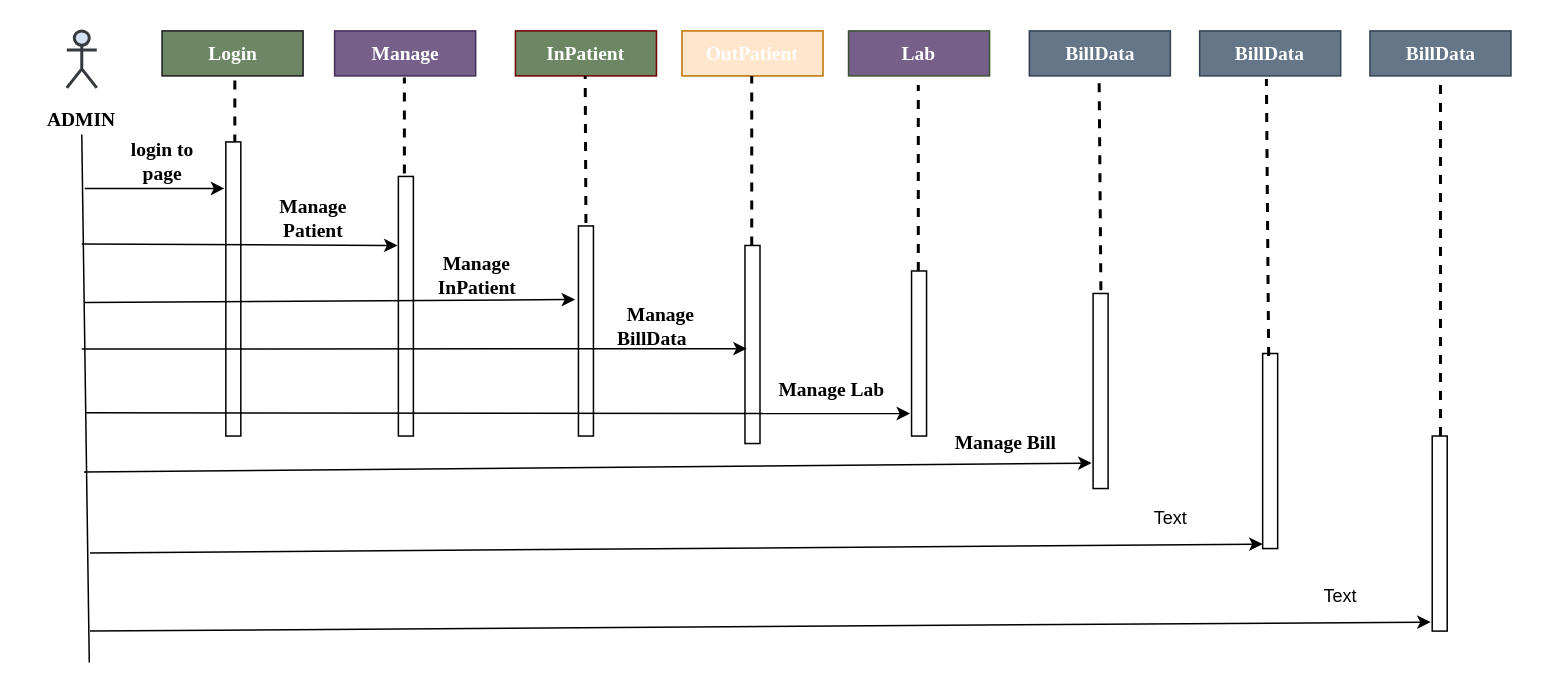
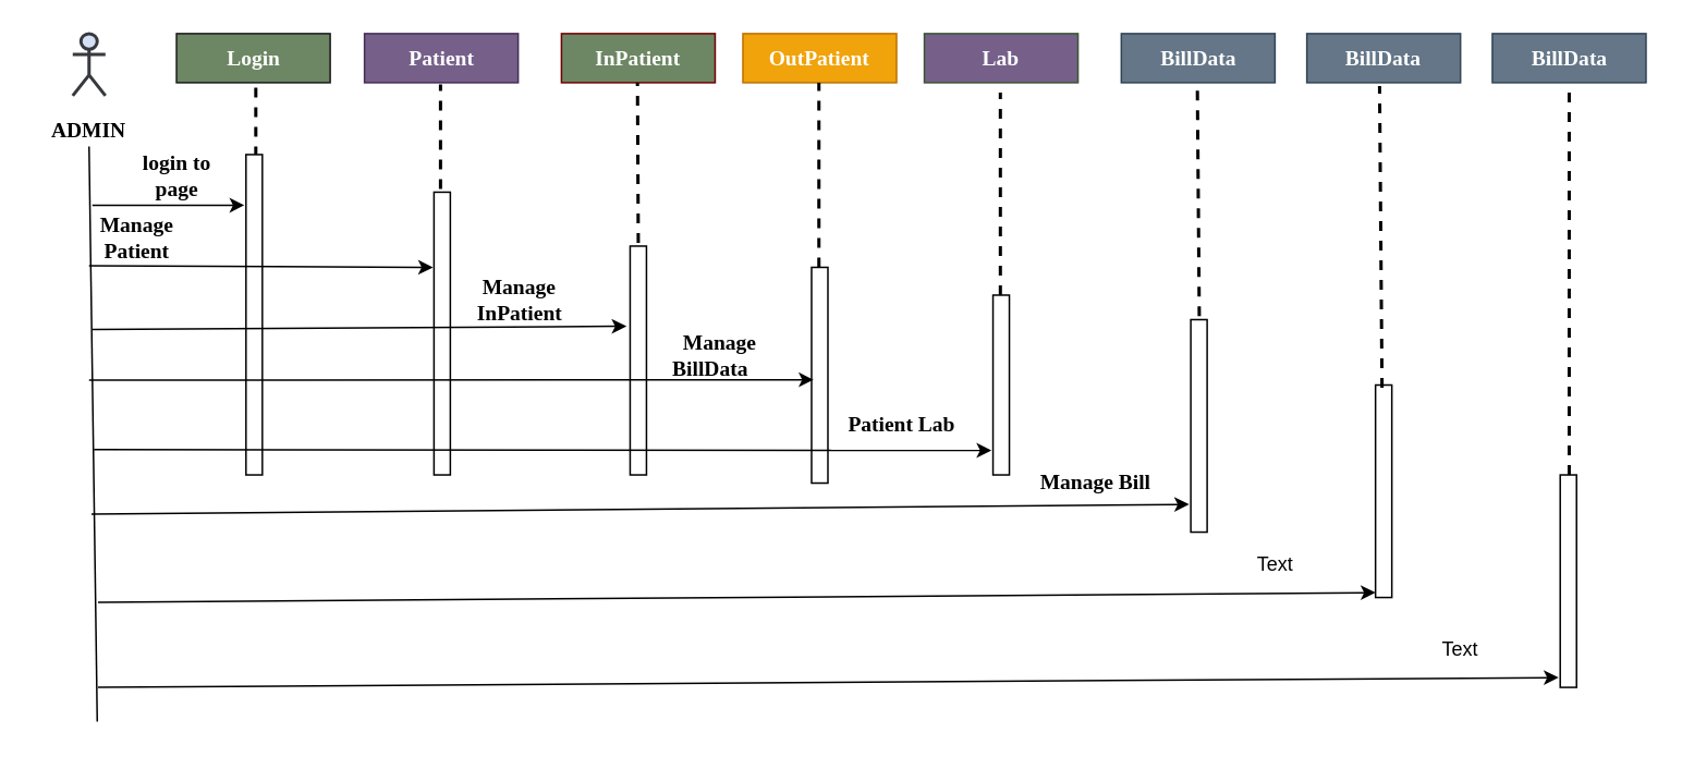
  <mxCell id="0" />
  <mxCell id="1" parent="0" />
  <mxCell id="2" value="&lt;font style=&quot;font-size: 14px&quot;&gt;Actor&lt;/font&gt;" style="shape=umlActor;verticalLabelPosition=bottom;labelBackgroundColor=#ffffff;verticalAlign=top;html=1;outlineConnect=0;strokeWidth=2;fillColor=#D4E1F5;strokeColor=#36393d;" parent="1" vertex="1"><mxGeometry x="44" y="20" width="20" height="38" as="geometry" /></mxCell>
- <mxCell id="3" value="Manage" style="rounded=0;whiteSpace=wrap;html=1;fontStyle=1;fontFamily=Georgia;fontSize=13;fillColor=#76608a;strokeColor=#432D57;fontColor=#ffffff;" parent="1" vertex="1"><mxGeometry x="222.5" y="20" width="94" height="30" as="geometry" /></mxCell>
+ <mxCell id="3" value="Patient" style="rounded=0;whiteSpace=wrap;html=1;fontStyle=1;fontFamily=Georgia;fontSize=13;fillColor=#76608a;strokeColor=#432D57;fontColor=#ffffff;" parent="1" vertex="1"><mxGeometry x="222.5" y="20" width="94" height="30" as="geometry" /></mxCell>
  <mxCell id="4" value="InPatient" style="rounded=0;whiteSpace=wrap;html=1;fontStyle=1;fontFamily=Georgia;fontSize=13;fillColor=#6d8764;strokeColor=#6F0000;fontColor=#ffffff;" parent="1" vertex="1"><mxGeometry x="343" y="20" width="94" height="30" as="geometry" /></mxCell>
- <mxCell id="5" value="OutPatient" style="rounded=0;whiteSpace=wrap;html=1;fontFamily=Georgia;fontStyle=1;fontSize=13;fillColor=#ffe6cc;strokeColor=#BD7000;fontColor=#ffffff;" parent="1" vertex="1"><mxGeometry x="454" y="20" width="94" height="30" as="geometry" /></mxCell>
+ <mxCell id="5" value="OutPatient" style="rounded=0;whiteSpace=wrap;html=1;fontFamily=Georgia;fontStyle=1;fontSize=13;fillColor=#f0a30a;strokeColor=#BD7000;fontColor=#ffffff;" parent="1" vertex="1"><mxGeometry x="454" y="20" width="94" height="30" as="geometry" /></mxCell>
  <mxCell id="6" value="&lt;b&gt;&lt;font face=&quot;Georgia&quot;&gt;Lab&lt;/font&gt;&lt;/b&gt;" style="rounded=0;whiteSpace=wrap;html=1;fontSize=13;fillColor=#76608a;strokeColor=#3A5431;fontColor=#ffffff;" parent="1" vertex="1"><mxGeometry x="565" y="20" width="94" height="30" as="geometry" /></mxCell>
  <mxCell id="7" value="&lt;font face=&quot;Georgia&quot; style=&quot;font-size: 13px&quot;&gt;&lt;b&gt;BillData&lt;/b&gt;&lt;/font&gt;" style="rounded=0;whiteSpace=wrap;html=1;fillColor=#647687;strokeColor=#314354;fontColor=#ffffff;" parent="1" vertex="1"><mxGeometry x="685.5" y="20" width="94" height="30" as="geometry" /></mxCell>
  <mxCell id="8" value="" style="endArrow=none;dashed=1;html=1;fontFamily=Georgia;fontSize=13;strokeWidth=2;" parent="1" edge="1"><mxGeometry width="50" height="50" relative="1" as="geometry"><mxPoint x="156" y="95" as="sourcePoint" /><mxPoint x="156" y="53" as="targetPoint" /></mxGeometry></mxCell>
  <mxCell id="9" value="" style="endArrow=none;dashed=1;html=1;fontFamily=Georgia;fontSize=13;strokeWidth=2;" parent="1" edge="1"><mxGeometry width="50" height="50" relative="1" as="geometry"><mxPoint x="269" y="115" as="sourcePoint" /><mxPoint x="269" y="51" as="targetPoint" /></mxGeometry></mxCell>
  <mxCell id="10" value="" style="endArrow=none;dashed=1;html=1;fontFamily=Georgia;fontSize=13;exitX=0.45;exitY=0;exitDx=0;exitDy=0;exitPerimeter=0;strokeWidth=2;" parent="1" source="18" edge="1"><mxGeometry width="50" height="50" relative="1" as="geometry"><mxPoint x="500.5" y="118" as="sourcePoint" /><mxPoint x="500.5" y="50" as="targetPoint" /></mxGeometry></mxCell>
  <mxCell id="11" value="" style="endArrow=none;dashed=1;html=1;fontFamily=Georgia;fontSize=13;exitX=0.45;exitY=0;exitDx=0;exitDy=0;exitPerimeter=0;strokeWidth=2;" parent="1" source="19" edge="1"><mxGeometry width="50" height="50" relative="1" as="geometry"><mxPoint x="612" y="169" as="sourcePoint" /><mxPoint x="611.5" y="56" as="targetPoint" /></mxGeometry></mxCell>
  <mxCell id="12" value="" style="endArrow=none;dashed=1;html=1;fontFamily=Georgia;fontSize=13;exitX=0.52;exitY=-0.016;exitDx=0;exitDy=0;exitPerimeter=0;strokeWidth=2;" parent="1" source="20" edge="1"><mxGeometry width="50" height="50" relative="1" as="geometry"><mxPoint x="732" y="118" as="sourcePoint" /><mxPoint x="732" y="50" as="targetPoint" /></mxGeometry></mxCell>
  <mxCell id="13" value="Login" style="rounded=0;whiteSpace=wrap;html=1;fontStyle=1;fontFamily=Georgia;fontSize=13;fillColor=#6d8764;strokeColor=#1A1A1A;fontColor=#ffffff;" parent="1" vertex="1"><mxGeometry x="107.5" y="20" width="94" height="30" as="geometry" /></mxCell>
  <mxCell id="14" value="" style="endArrow=none;dashed=1;html=1;fontFamily=Georgia;fontSize=13;strokeWidth=2;" parent="1" edge="1"><mxGeometry width="50" height="50" relative="1" as="geometry"><mxPoint x="390" y="148" as="sourcePoint" /><mxPoint x="389.5" y="50" as="targetPoint" /></mxGeometry></mxCell>
  <mxCell id="15" value="" style="html=1;points=[];perimeter=orthogonalPerimeter;fontFamily=Georgia;fontSize=13;" parent="1" vertex="1"><mxGeometry x="150" y="94" width="10" height="196" as="geometry" /></mxCell>
  <mxCell id="16" value="" style="html=1;points=[];perimeter=orthogonalPerimeter;fontFamily=Georgia;fontSize=13;" parent="1" vertex="1"><mxGeometry x="265" y="117" width="10" height="173" as="geometry" /></mxCell>
  <mxCell id="17" value="" style="html=1;points=[];perimeter=orthogonalPerimeter;fontFamily=Georgia;fontSize=13;" parent="1" vertex="1"><mxGeometry x="385" y="150" width="10" height="140" as="geometry" /></mxCell>
  <mxCell id="18" value="" style="html=1;points=[];perimeter=orthogonalPerimeter;fontFamily=Georgia;fontSize=13;" parent="1" vertex="1"><mxGeometry x="496" y="163" width="10" height="132" as="geometry" /></mxCell>
  <mxCell id="19" value="" style="html=1;points=[];perimeter=orthogonalPerimeter;fontFamily=Georgia;fontSize=13;" parent="1" vertex="1"><mxGeometry x="607" y="180" width="10" height="110" as="geometry" /></mxCell>
  <mxCell id="20" value="" style="html=1;points=[];perimeter=orthogonalPerimeter;fontFamily=Georgia;fontSize=13;" parent="1" vertex="1"><mxGeometry x="728" y="195" width="10" height="130" as="geometry" /></mxCell>
  <mxCell id="21" value="" style="rounded=0;whiteSpace=wrap;html=1;strokeWidth=2;fontFamily=Georgia;fontSize=13;strokeColor=none;" parent="1" vertex="1"><mxGeometry x="20.5" y="63" width="67" height="26" as="geometry" /></mxCell>
  <mxCell id="22" value="" style="endArrow=none;html=1;fontFamily=Georgia;fontSize=13;entryX=0.5;entryY=1;entryDx=0;entryDy=0;" parent="1" source="28" target="21" edge="1"><mxGeometry width="50" height="50" relative="1" as="geometry"><mxPoint x="59" y="345" as="sourcePoint" /><mxPoint x="70" y="316" as="targetPoint" /></mxGeometry></mxCell>
  <mxCell id="23" value="" style="endArrow=classic;html=1;fontFamily=Georgia;fontSize=13;" parent="1" edge="1"><mxGeometry width="50" height="50" relative="1" as="geometry"><mxPoint x="56" y="125" as="sourcePoint" /><mxPoint x="149" y="125" as="targetPoint" /></mxGeometry></mxCell>
  <mxCell id="24" value="" style="endArrow=classic;html=1;fontFamily=Georgia;fontSize=13;entryX=-0.06;entryY=0.266;entryDx=0;entryDy=0;entryPerimeter=0;" parent="1" target="16" edge="1"><mxGeometry width="50" height="50" relative="1" as="geometry"><mxPoint x="54" y="162" as="sourcePoint" /><mxPoint x="266" y="157" as="targetPoint" /></mxGeometry></mxCell>
  <mxCell id="25" value="" style="endArrow=classic;html=1;fontFamily=Georgia;fontSize=13;entryX=-0.22;entryY=0.35;entryDx=0;entryDy=0;entryPerimeter=0;" parent="1" target="17" edge="1"><mxGeometry width="50" height="50" relative="1" as="geometry"><mxPoint x="56" y="201" as="sourcePoint" /><mxPoint x="160" y="219.5" as="targetPoint" /></mxGeometry></mxCell>
  <mxCell id="26" value="" style="endArrow=classic;html=1;fontFamily=Georgia;fontSize=13;entryX=0.12;entryY=0.521;entryDx=0;entryDy=0;entryPerimeter=0;" parent="1" target="18" edge="1"><mxGeometry width="50" height="50" relative="1" as="geometry"><mxPoint x="54" y="232" as="sourcePoint" /><mxPoint x="496" y="237" as="targetPoint" /></mxGeometry></mxCell>
  <mxCell id="27" value="login to page" style="text;html=1;strokeColor=none;fillColor=none;align=center;verticalAlign=middle;whiteSpace=wrap;rounded=0;fontFamily=Georgia;fontSize=13;fontStyle=1" parent="1" vertex="1"><mxGeometry x="74" y="97" width="68" height="20" as="geometry" /></mxCell>
  <mxCell id="28" value="&lt;b&gt;ADMIN&lt;/b&gt;" style="text;html=1;strokeColor=none;fillColor=none;align=center;verticalAlign=middle;whiteSpace=wrap;rounded=0;fontFamily=Georgia;fontSize=13;" parent="1" vertex="1"><mxGeometry x="34" y="69" width="40" height="20" as="geometry" /></mxCell>
  <mxCell id="29" value="" style="endArrow=none;html=1;fontFamily=Georgia;fontSize=13;entryX=0.5;entryY=1;entryDx=0;entryDy=0;" parent="1" target="28" edge="1"><mxGeometry width="50" height="50" relative="1" as="geometry"><mxPoint x="59" y="441" as="sourcePoint" /><mxPoint x="54" y="117" as="targetPoint" /></mxGeometry></mxCell>
- <mxCell id="30" value="Manage Patient" style="text;html=1;strokeColor=none;fillColor=none;align=center;verticalAlign=middle;whiteSpace=wrap;rounded=0;fontFamily=Georgia;fontSize=13;fontStyle=1" parent="1" vertex="1"><mxGeometry x="165" y="135" width="87" height="20" as="geometry" /></mxCell>
+ <mxCell id="30" value="Manage Patient" style="text;html=1;strokeColor=none;fillColor=none;align=center;verticalAlign=middle;whiteSpace=wrap;rounded=0;fontFamily=Georgia;fontSize=13;fontStyle=1" parent="1" vertex="1"><mxGeometry x="40" y="135" width="87" height="20" as="geometry" /></mxCell>
  <mxCell id="31" value="&amp;nbsp; &amp;nbsp; Manage &lt;br&gt;&amp;nbsp; &amp;nbsp;InPatient" style="text;html=1;fontSize=13;fontFamily=Georgia;fontStyle=1" parent="1" vertex="1"><mxGeometry x="280" y="161" width="110" height="34" as="geometry" /></mxCell>
  <mxCell id="32" value="&amp;nbsp; &amp;nbsp;Manage&lt;br&gt;&amp;nbsp;BillData" style="text;html=1;fontSize=13;fontFamily=Georgia;fontStyle=1" parent="1" vertex="1"><mxGeometry x="406.1" y="195" width="110" height="30" as="geometry" /></mxCell>
  <mxCell id="33" value="&amp;nbsp; &amp;nbsp; &amp;nbsp;Manage Bill" style="text;html=1;fontSize=13;fontFamily=Georgia;fontStyle=1" parent="1" vertex="1"><mxGeometry x="618.1" y="280" width="110" height="30" as="geometry" /></mxCell>
  <mxCell id="34" value="" style="endArrow=classic;html=1;fontFamily=Georgia;fontSize=13;" parent="1" edge="1"><mxGeometry width="50" height="50" relative="1" as="geometry"><mxPoint x="55.5" y="314" as="sourcePoint" /><mxPoint x="727" y="308" as="targetPoint" /></mxGeometry></mxCell>
- <mxCell id="35" value="&amp;nbsp; &amp;nbsp;Manage Lab" style="text;html=1;fontSize=13;fontFamily=Georgia;fontStyle=1" parent="1" vertex="1"><mxGeometry x="507.1" y="245" width="110" height="30" as="geometry" /></mxCell>
+ <mxCell id="35" value="&amp;nbsp; &amp;nbsp;Patient Lab" style="text;html=1;fontSize=13;fontFamily=Georgia;fontStyle=1" parent="1" vertex="1"><mxGeometry x="507.1" y="245" width="110" height="30" as="geometry" /></mxCell>
  <mxCell id="36" value="" style="endArrow=classic;html=1;fontFamily=Georgia;fontSize=13;" parent="1" edge="1"><mxGeometry width="50" height="50" relative="1" as="geometry"><mxPoint x="57" y="274.5" as="sourcePoint" /><mxPoint x="606" y="275" as="targetPoint" /></mxGeometry></mxCell>
  <mxCell id="37" value="&lt;font face=&quot;Georgia&quot; style=&quot;font-size: 13px&quot;&gt;&lt;b&gt;BillData&lt;/b&gt;&lt;/font&gt;" style="rounded=0;whiteSpace=wrap;html=1;fillColor=#647687;strokeColor=#314354;fontColor=#ffffff;" vertex="1" parent="1"><mxGeometry x="912.5" y="20" width="94" height="30" as="geometry" /></mxCell>
  <mxCell id="38" value="&lt;font face=&quot;Georgia&quot; style=&quot;font-size: 13px&quot;&gt;&lt;b&gt;BillData&lt;/b&gt;&lt;/font&gt;" style="rounded=0;whiteSpace=wrap;html=1;fillColor=#647687;strokeColor=#314354;fontColor=#ffffff;" vertex="1" parent="1"><mxGeometry x="799" y="20" width="94" height="30" as="geometry" /></mxCell>
  <mxCell id="39" value="" style="html=1;points=[];perimeter=orthogonalPerimeter;fontFamily=Georgia;fontSize=13;" vertex="1" parent="1"><mxGeometry x="841" y="235" width="10" height="130" as="geometry" /></mxCell>
  <mxCell id="40" value="" style="html=1;points=[];perimeter=orthogonalPerimeter;fontFamily=Georgia;fontSize=13;" vertex="1" parent="1"><mxGeometry x="954" y="290" width="10" height="130" as="geometry" /></mxCell>
  <mxCell id="41" value="" style="endArrow=none;dashed=1;html=1;fontFamily=Georgia;fontSize=13;strokeWidth=2;" edge="1" parent="1" source="40"><mxGeometry width="50" height="50" relative="1" as="geometry"><mxPoint x="960" y="150" as="sourcePoint" /><mxPoint x="959.5" y="52" as="targetPoint" /></mxGeometry></mxCell>
  <mxCell id="42" value="" style="endArrow=none;dashed=1;html=1;fontFamily=Georgia;fontSize=13;strokeWidth=2;exitX=0.4;exitY=0.013;exitDx=0;exitDy=0;exitPerimeter=0;" edge="1" parent="1" source="39"><mxGeometry width="50" height="50" relative="1" as="geometry"><mxPoint x="844" y="206" as="sourcePoint" /><mxPoint x="843.5" y="52" as="targetPoint" /></mxGeometry></mxCell>
  <mxCell id="43" value="" style="endArrow=classic;html=1;fontFamily=Georgia;fontSize=13;entryX=0;entryY=0.977;entryDx=0;entryDy=0;entryPerimeter=0;" edge="1" parent="1" target="39"><mxGeometry width="50" height="50" relative="1" as="geometry"><mxPoint x="59.5" y="368" as="sourcePoint" /><mxPoint x="731" y="362" as="targetPoint" /></mxGeometry></mxCell>
  <mxCell id="44" value="" style="endArrow=classic;html=1;fontFamily=Georgia;fontSize=13;" edge="1" parent="1"><mxGeometry width="50" height="50" relative="1" as="geometry"><mxPoint x="59.5" y="420" as="sourcePoint" /><mxPoint x="953" y="414" as="targetPoint" /></mxGeometry></mxCell>
  <mxCell id="45" value="Text" style="text;html=1;strokeColor=none;fillColor=none;align=center;verticalAlign=middle;whiteSpace=wrap;rounded=0;" vertex="1" parent="1"><mxGeometry x="760" y="335" width="40" height="20" as="geometry" /></mxCell>
  <mxCell id="46" value="Text" style="text;html=1;strokeColor=none;fillColor=none;align=center;verticalAlign=middle;whiteSpace=wrap;rounded=0;" vertex="1" parent="1"><mxGeometry x="873" y="387" width="40" height="20" as="geometry" /></mxCell>
